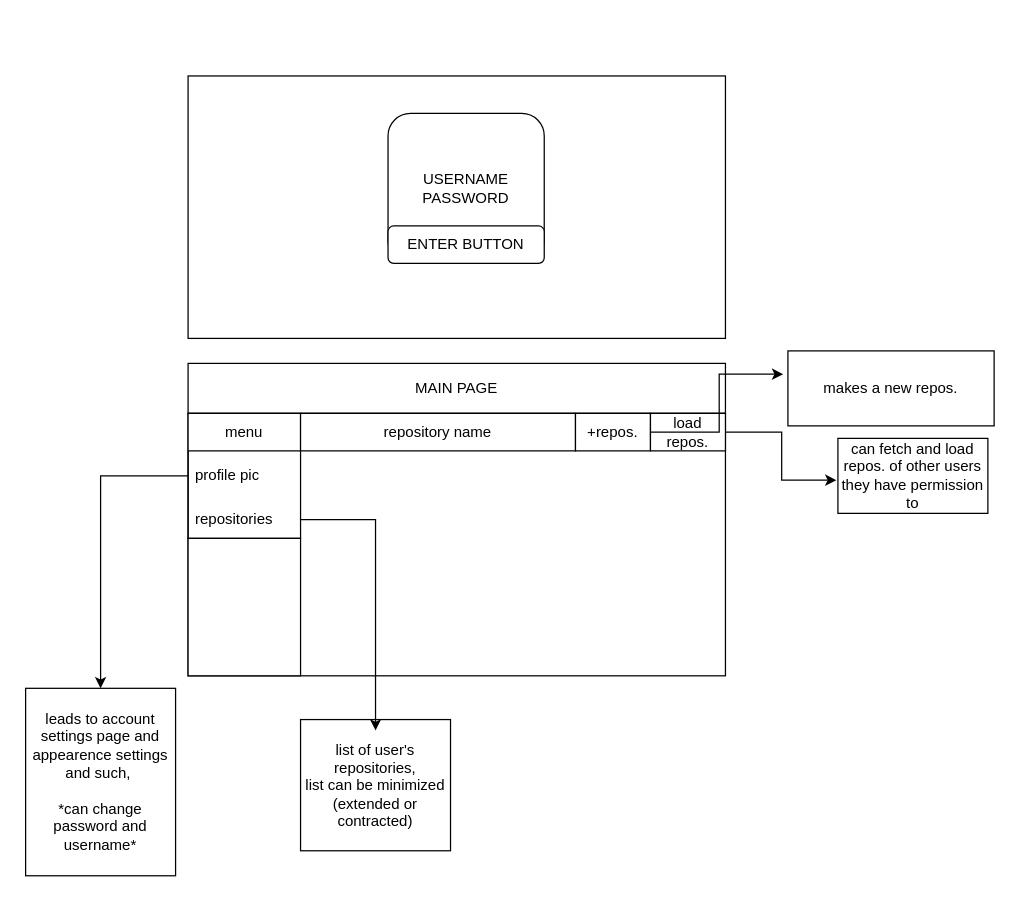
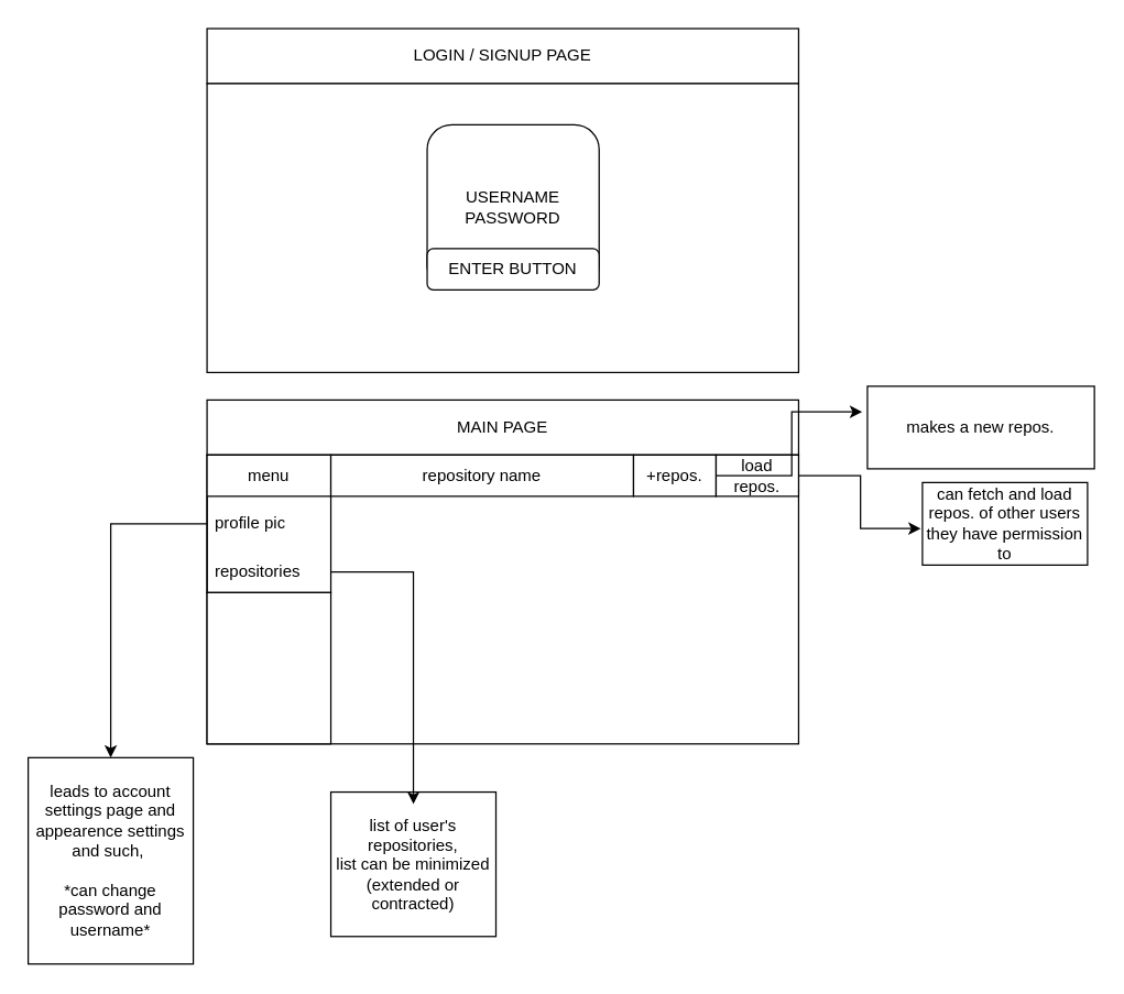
  <mxCell id="0" />
  <mxCell id="1" parent="0" />
+ <mxCell id="2" value="LOGIN / SIGNUP PAGE" style="rounded=0;whiteSpace=wrap;html=1;" vertex="1" parent="1"><mxGeometry width="430" height="40" as="geometry" x="150" y="20" /></mxCell>
  <mxCell id="3" value="" style="rounded=0;whiteSpace=wrap;html=1;" vertex="1" parent="1"><mxGeometry y="60" width="430" height="210" as="geometry" x="150" /></mxCell>
  <mxCell id="4" value="USERNAME&lt;br&gt;PASSWORD" style="rounded=1;whiteSpace=wrap;html=1;" vertex="1" parent="1"><mxGeometry x="310" y="90" width="125" height="120" as="geometry" /></mxCell>
  <mxCell id="5" value="MAIN PAGE" style="rounded=0;whiteSpace=wrap;html=1;" vertex="1" parent="1"><mxGeometry y="290" width="430" height="40" as="geometry" x="150" /></mxCell>
  <mxCell id="6" value="" style="rounded=0;whiteSpace=wrap;html=1;" vertex="1" parent="1"><mxGeometry y="330" width="430" height="210" as="geometry" x="150" /></mxCell>
  <mxCell id="7" value="ENTER BUTTON" style="rounded=1;whiteSpace=wrap;html=1;" vertex="1" parent="1"><mxGeometry x="310" y="180" width="125" height="30" as="geometry" /></mxCell>
  <mxCell id="8" value="menu" style="swimlane;fontStyle=0;childLayout=stackLayout;horizontal=1;startSize=30;horizontalStack=0;resizeParent=1;resizeParentMax=0;resizeLast=0;collapsible=1;marginBottom=0;whiteSpace=wrap;html=1;movable=1;resizable=1;rotatable=1;deletable=1;editable=1;locked=0;connectable=1;" vertex="1" parent="1"><mxGeometry y="330" width="90" height="100" as="geometry" x="150" /></mxCell>
  <mxCell id="9" value="profile pic" style="text;strokeColor=none;fillColor=none;align=left;verticalAlign=middle;spacingLeft=4;spacingRight=4;overflow=hidden;points=[[0,0.5],[1,0.5]];portConstraint=eastwest;rotatable=1;whiteSpace=wrap;html=1;movable=1;resizable=1;deletable=1;editable=1;locked=0;connectable=1;" vertex="1" parent="8"><mxGeometry y="30" width="90" height="40" as="geometry" /></mxCell>
  <mxCell id="10" value="repositories" style="text;strokeColor=none;fillColor=none;align=left;verticalAlign=middle;spacingLeft=4;spacingRight=4;overflow=hidden;points=[[0,0.5],[1,0.5]];portConstraint=eastwest;rotatable=1;whiteSpace=wrap;html=1;movable=1;resizable=1;deletable=1;editable=1;locked=0;connectable=1;" vertex="1" parent="8"><mxGeometry y="70" width="90" height="30" as="geometry" /></mxCell>
  <mxCell id="11" value="" style="rounded=0;whiteSpace=wrap;html=1;movable=1;resizable=1;rotatable=1;deletable=1;editable=1;locked=0;connectable=1;" vertex="1" parent="1"><mxGeometry y="430" width="90" height="110" as="geometry" x="150" /></mxCell>
  <mxCell id="12" value="repository name" style="rounded=0;whiteSpace=wrap;html=1;" vertex="1" parent="1"><mxGeometry x="240" y="330" width="220" height="30" as="geometry" /></mxCell>
  <mxCell id="13" value="+repos." style="rounded=0;whiteSpace=wrap;html=1;" vertex="1" parent="1"><mxGeometry x="460" y="330" width="60" height="30" as="geometry" /></mxCell>
  <mxCell id="14" value="load repos." style="rounded=0;whiteSpace=wrap;html=1;" vertex="1" parent="1"><mxGeometry x="520" y="330" width="60" height="30" as="geometry" /></mxCell>
  <mxCell id="15" value="can fetch and load repos. of other users they have permission to" style="rounded=0;whiteSpace=wrap;html=1;" vertex="1" parent="1"><mxGeometry x="670" y="350" width="120" height="60" as="geometry" /></mxCell>
  <mxCell id="16" style="edgeStyle=orthogonalEdgeStyle;rounded=0;orthogonalLoop=1;jettySize=auto;html=1;exitX=1;exitY=0.5;exitDx=0;exitDy=0;entryX=-0.01;entryY=0.557;entryDx=0;entryDy=0;entryPerimeter=0;" edge="1" parent="1" source="14" target="15"><mxGeometry relative="1" as="geometry" /></mxCell>
  <mxCell id="17" value="makes a new repos." style="rounded=0;whiteSpace=wrap;html=1;" vertex="1" parent="1"><mxGeometry x="630" y="280" width="165" height="60" as="geometry" /></mxCell>
  <mxCell id="18" style="edgeStyle=orthogonalEdgeStyle;rounded=0;orthogonalLoop=1;jettySize=auto;html=1;entryX=-0.023;entryY=0.31;entryDx=0;entryDy=0;entryPerimeter=0;" edge="1" parent="1" source="13" target="17"><mxGeometry relative="1" as="geometry" /></mxCell>
  <mxCell id="19" value="leads to account settings page and appearence settings and such,&amp;nbsp;&lt;div&gt;&lt;br&gt;&lt;div&gt;*can change password and username*&lt;/div&gt;&lt;/div&gt;" style="rounded=0;whiteSpace=wrap;html=1;" vertex="1" parent="1"><mxGeometry x="20" y="550" width="120" height="150" as="geometry" /></mxCell>
  <mxCell id="20" style="edgeStyle=orthogonalEdgeStyle;rounded=0;orthogonalLoop=1;jettySize=auto;html=1;" edge="1" parent="1" source="9" target="19"><mxGeometry relative="1" as="geometry"><mxPoint x="120" y="590.8" as="targetPoint" /></mxGeometry></mxCell>
  <mxCell id="21" value="list of user's repositories,&lt;div&gt;list can be minimized (extended or contracted)&lt;/div&gt;" style="rounded=0;whiteSpace=wrap;html=1;" vertex="1" parent="1"><mxGeometry x="240" y="575" width="120" height="105" as="geometry" /></mxCell>
  <mxCell id="22" style="edgeStyle=orthogonalEdgeStyle;rounded=0;orthogonalLoop=1;jettySize=auto;html=1;entryX=0.5;entryY=0.083;entryDx=0;entryDy=0;entryPerimeter=0;" edge="1" parent="1" source="10" target="21"><mxGeometry relative="1" as="geometry" /></mxCell>
